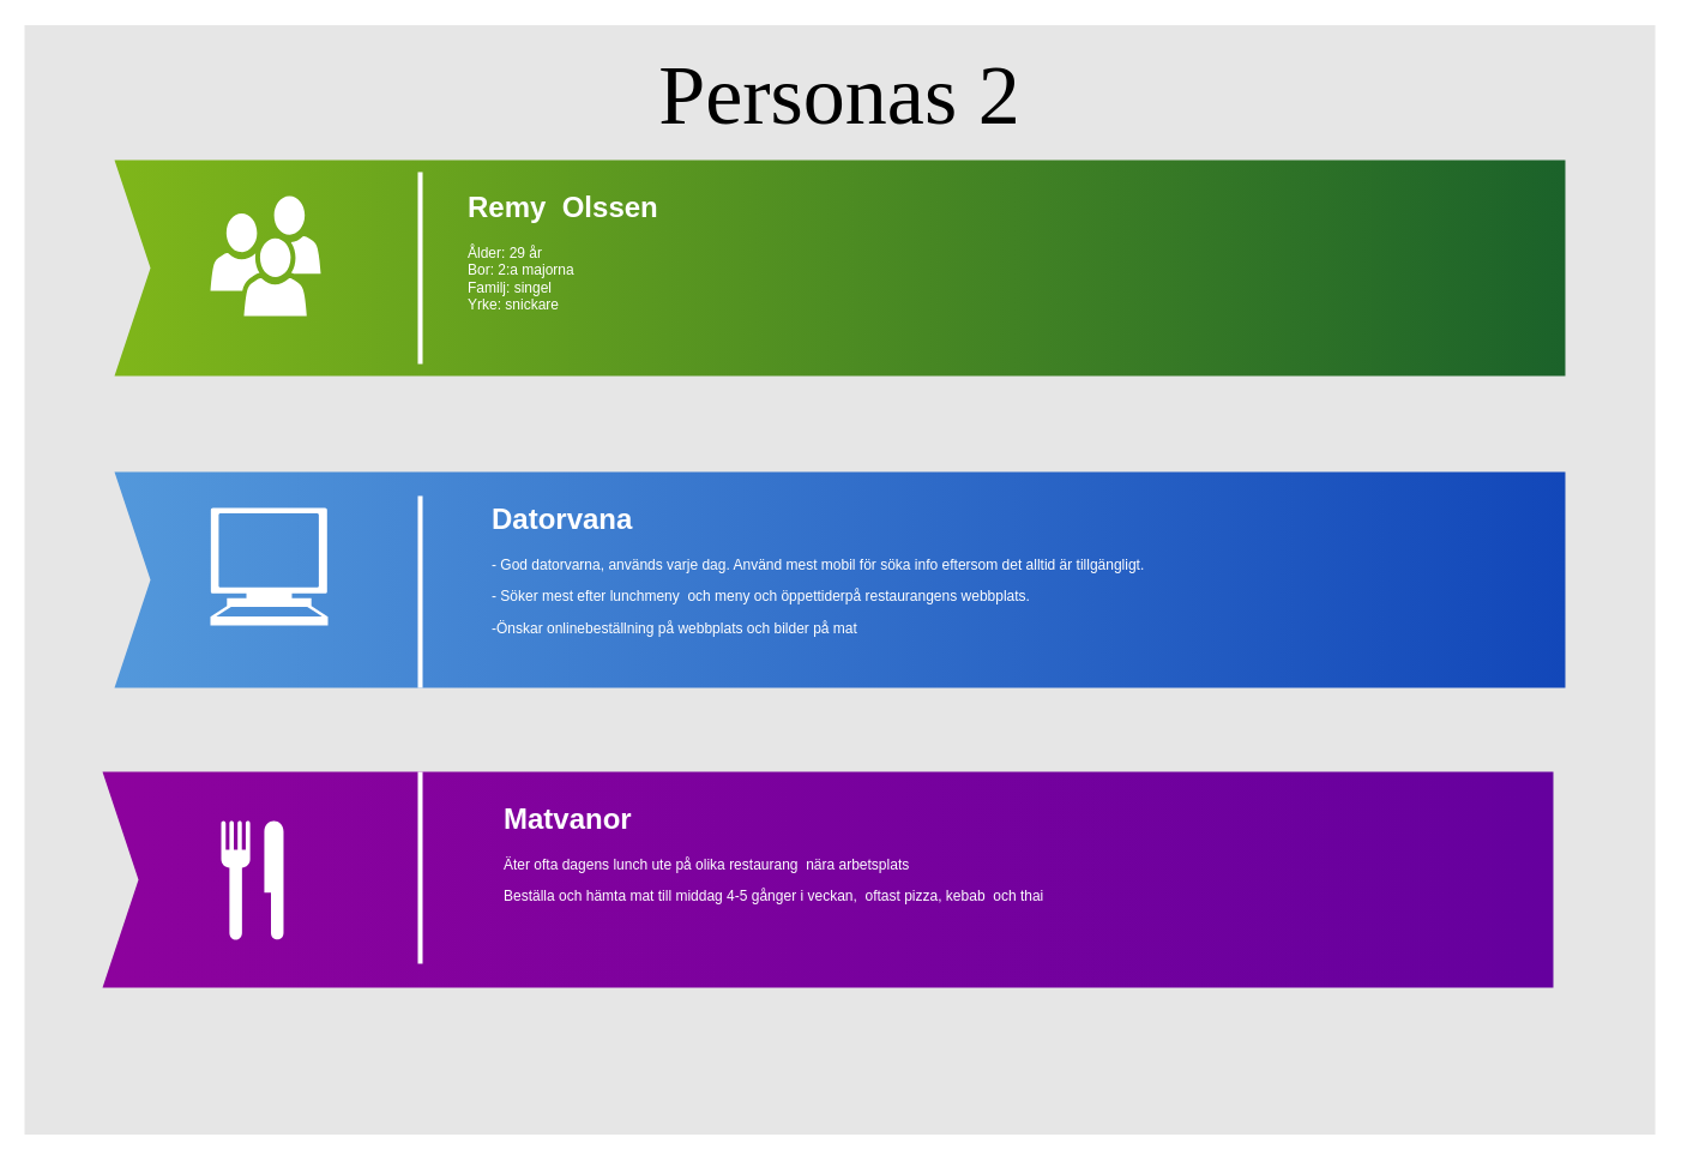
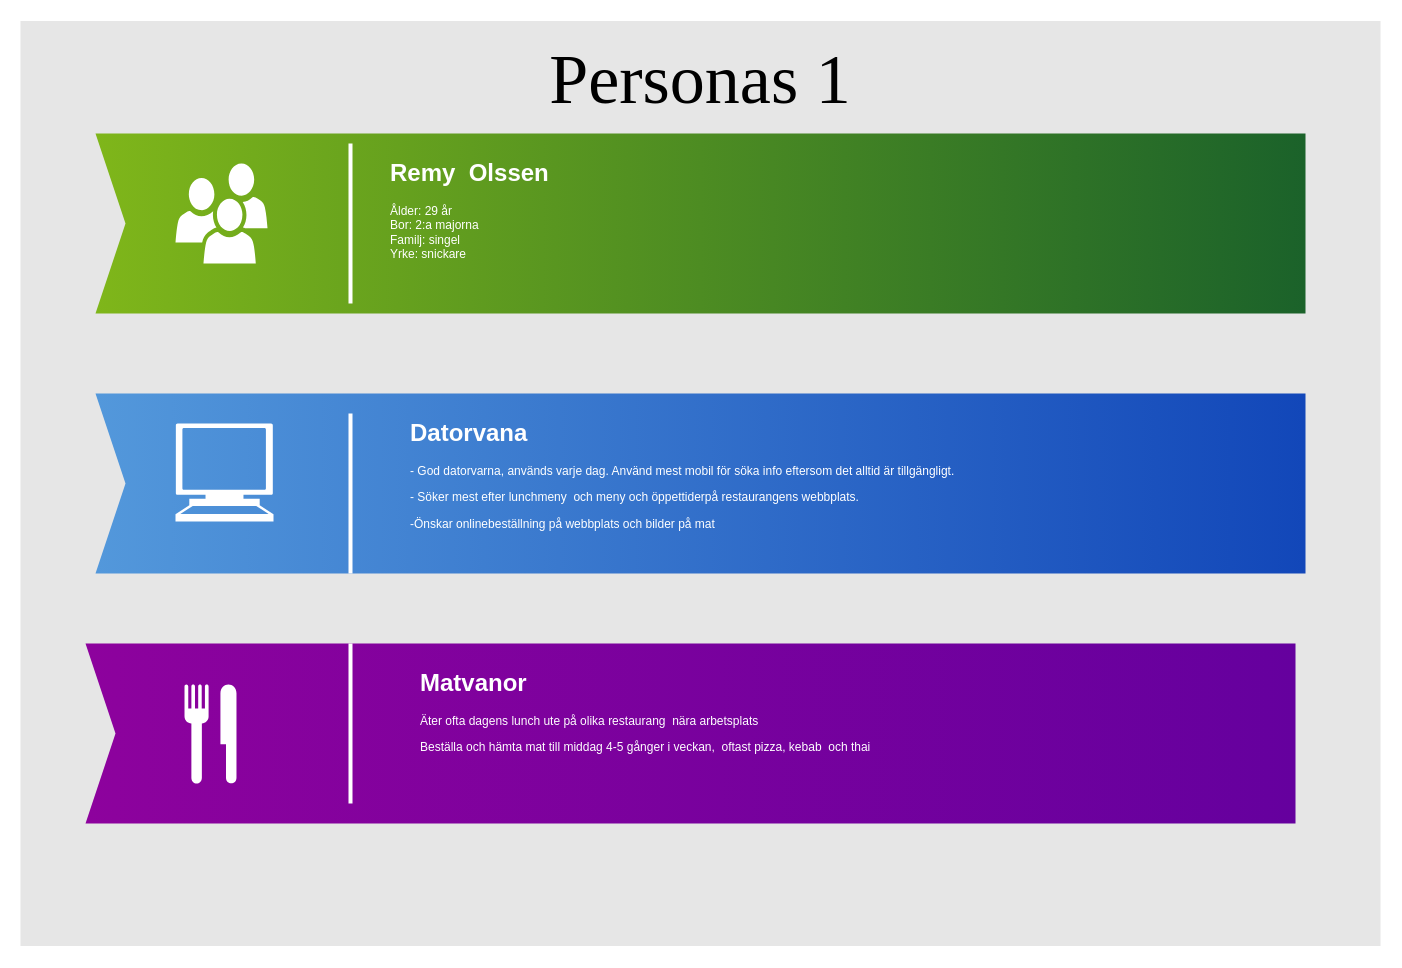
  <mxCell id="0" />
  <mxCell id="1" parent="0" />
- <mxCell id="2" value="Personas 2" style="whiteSpace=wrap;html=1;rounded=0;shadow=0;dashed=0;strokeWidth=1;fillColor=#E6E6E6;fontFamily=Verdana;fontSize=70;strokeColor=none;verticalAlign=top;spacingTop=10;" vertex="1" parent="1"><mxGeometry x="20" y="20.5" width="1360" height="925" as="geometry" /></mxCell>
+ <mxCell id="2" value="Personas 1" style="whiteSpace=wrap;html=1;rounded=0;shadow=0;dashed=0;strokeWidth=1;fillColor=#E6E6E6;fontFamily=Verdana;fontSize=70;strokeColor=none;verticalAlign=top;spacingTop=10;" vertex="1" parent="1"><mxGeometry x="20" y="20.5" width="1360" height="925" as="geometry" /></mxCell>
  <mxCell id="3" value="" style="html=1;shadow=0;dashed=0;align=center;verticalAlign=middle;shape=mxgraph.arrows2.arrow;dy=0;dx=0;notch=30;rounded=0;strokeColor=none;strokeWidth=1;fillColor=#7FB61A;fontFamily=Tahoma;fontSize=10;fontColor=#FFFFFF;gradientColor=#1B622A;gradientDirection=east;" vertex="1" parent="1"><mxGeometry x="95" y="133" width="1210" height="180" as="geometry" /></mxCell>
  <mxCell id="4" value="" style="html=1;shadow=0;dashed=0;align=center;verticalAlign=middle;shape=mxgraph.arrows2.arrow;dy=0;dx=0;notch=30;rounded=0;strokeColor=none;strokeWidth=1;fillColor=#5398DB;fontFamily=Tahoma;fontSize=10;fontColor=#FFFFFF;gradientColor=#1247B9;gradientDirection=east;" vertex="1" parent="1"><mxGeometry x="95" y="393" width="1210" height="180" as="geometry" /></mxCell>
  <mxCell id="5" value="" style="html=1;shadow=0;dashed=0;align=center;verticalAlign=middle;shape=mxgraph.arrows2.arrow;dy=0;dx=0;notch=30;rounded=0;strokeColor=none;strokeWidth=1;fillColor=#8D029D;fontFamily=Tahoma;fontSize=10;fontColor=#FFFFFF;gradientColor=#65009E;gradientDirection=east;" vertex="1" parent="1"><mxGeometry x="85" y="643" width="1210" height="180" as="geometry" /></mxCell>
  <mxCell id="6" value="" style="line;strokeWidth=4;direction=south;html=1;rounded=0;shadow=0;dashed=0;fillColor=none;gradientColor=#AD0002;fontFamily=Helvetica;fontSize=150;fontColor=#FFFFFF;align=right;strokeColor=#FFFFFF;" vertex="1" parent="1"><mxGeometry x="345" y="143" width="10" height="160" as="geometry" /></mxCell>
  <mxCell id="7" value="" style="line;strokeWidth=4;direction=south;html=1;rounded=0;shadow=0;dashed=0;fillColor=none;gradientColor=#AD0002;fontFamily=Helvetica;fontSize=150;fontColor=#FFFFFF;align=right;strokeColor=#FFFFFF;" vertex="1" parent="1"><mxGeometry x="345" y="413" width="10" height="160" as="geometry" /></mxCell>
  <mxCell id="8" value="" style="line;strokeWidth=4;direction=south;html=1;rounded=0;shadow=0;dashed=0;fillColor=none;gradientColor=#AD0002;fontFamily=Helvetica;fontSize=150;fontColor=#FFFFFF;align=right;strokeColor=#FFFFFF;" vertex="1" parent="1"><mxGeometry x="345" y="643" width="10" height="160" as="geometry" /></mxCell>
  <mxCell id="9" value="&lt;h1&gt;Remy&amp;nbsp; Olssen&lt;br&gt;&lt;/h1&gt;&lt;div&gt;Ålder: 29 år&lt;/div&gt;&lt;div&gt;Bor: 2:a majorna&lt;br&gt;&lt;/div&gt;&lt;div&gt;Familj: singel&lt;br&gt;&lt;/div&gt;&lt;div&gt;Yrke: snickare&lt;br&gt;&lt;/div&gt;&lt;div&gt;&lt;br&gt;&lt;/div&gt;" style="text;html=1;strokeColor=none;fillColor=none;spacing=5;spacingTop=-20;whiteSpace=wrap;overflow=hidden;rounded=0;shadow=0;dashed=0;fontFamily=Helvetica;fontSize=12;fontColor=#FFFFFF;align=left;" vertex="1" parent="1"><mxGeometry x="385" y="153" width="670" height="140" as="geometry" /></mxCell>
  <mxCell id="10" value="&lt;h1&gt;Datorvana&lt;br&gt;&lt;/h1&gt;&lt;p&gt;- God datorvarna, används varje dag. Använd mest mobil för söka info eftersom det alltid är tillgängligt.&lt;/p&gt;&lt;p&gt;&lt;span&gt;- Söker mest efter lunchmeny&amp;nbsp; och meny och öppettiderpå restaurangens webbplats. &lt;br&gt;&lt;/span&gt;&lt;/p&gt;&lt;p&gt;&lt;span&gt;-Önskar onlinebeställning på webbplats och bilder på mat&lt;br&gt;&lt;/span&gt;&lt;/p&gt;&lt;p&gt;&lt;span&gt;&lt;br&gt;&lt;/span&gt;&lt;/p&gt;" style="text;html=1;strokeColor=none;fillColor=none;spacing=5;spacingTop=-20;whiteSpace=wrap;overflow=hidden;rounded=0;shadow=0;dashed=0;fontFamily=Helvetica;fontSize=12;fontColor=#FFFFFF;align=left;" vertex="1" parent="1"><mxGeometry x="405" y="413" width="740" height="140" as="geometry" /></mxCell>
  <mxCell id="11" value="&lt;h1&gt;Matvanor&lt;/h1&gt;&lt;p&gt;Äter ofta dagens lunch ute på olika restaurang&amp;nbsp; nära arbetsplats&lt;br&gt;&lt;/p&gt;&lt;p&gt;Beställa och hämta mat till middag 4-5 gånger i veckan,&amp;nbsp; oftast pizza, kebab&amp;nbsp; och thai&lt;br&gt;&lt;/p&gt;&lt;p&gt;&lt;br&gt;&lt;/p&gt;" style="text;html=1;strokeColor=none;fillColor=none;spacing=5;spacingTop=-20;whiteSpace=wrap;overflow=hidden;rounded=0;shadow=0;dashed=0;fontFamily=Helvetica;fontSize=12;fontColor=#FFFFFF;align=left;" vertex="1" parent="1"><mxGeometry x="415" y="663" width="720" height="140" as="geometry" /></mxCell>
  <mxCell id="12" value="" style="shadow=0;dashed=0;html=1;strokeColor=none;fillColor=#FFFFFF;labelPosition=center;verticalLabelPosition=bottom;verticalAlign=top;shape=mxgraph.office.users.users;rounded=0;fontFamily=Helvetica;fontSize=12;fontColor=#FFFFFF;align=left;" vertex="1" parent="1"><mxGeometry x="175" y="163" width="92" height="100" as="geometry" /></mxCell>
  <mxCell id="13" value="" style="shape=mxgraph.signs.food.restaurant_2;html=1;pointerEvents=1;fillColor=#FFFFFF;strokeColor=none;verticalLabelPosition=bottom;verticalAlign=top;align=center;sketch=0;" vertex="1" parent="1"><mxGeometry x="184" y="681" width="52" height="104" as="geometry" /></mxCell>
  <mxCell id="14" value="" style="shape=mxgraph.signs.tech.computer;html=1;pointerEvents=1;verticalLabelPosition=bottom;verticalAlign=top;align=center;sketch=0;strokeColor=none;" vertex="1" parent="1"><mxGeometry x="175" y="423" width="98" height="98" as="geometry" /></mxCell>
